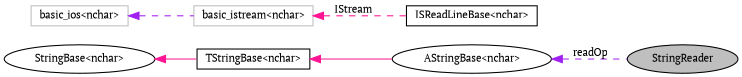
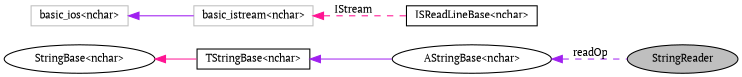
  digraph {
    fontname="PT Serif"
    rankdir=LR
    node [color=black fillcolor=white fontname="PT Serif" fontsize=10 shape=box style=filled]
    edge [color=deeppink dir=back fontname="PT Serif" fontsize=10 labelfontname=Helvetica labelfontsize=10 style=solid]
    n1 [fillcolor=grey75 fontcolor=black height=0.2 label=StringReader shape=ellipse width=0.4]
    n2 [color=grey75 height=0.2 label="basic_istream\<nchar\>" width=0.4]
    n3 [height=0.2 label="ISReadLineBase\<nchar\>" width=0.4]
    n4 [color=grey75 height=0.2 label="basic_ios\<nchar\>" width=0.4]
    n5 [height=0.2 label="AStringBase\<nchar\>" shape=ellipse width=0.4]
    n6 [height=0.2 label="TStringBase\<nchar\>" width=0.4]
    n7 [height=0.2 label="StringBase\<nchar\>" shape=ellipse width=0.4]
    n2 -> n3 [label=" IStream" style=dashed]
-   n4 -> n2 [color=purple style=dashed]
+   n4 -> n2 [color=purple]
    n5 -> n1 [color=purple label=" readOp" style=dashed]
-   n6 -> n5
+   n6 -> n5 [color=purple]
    n7 -> n6
  }
